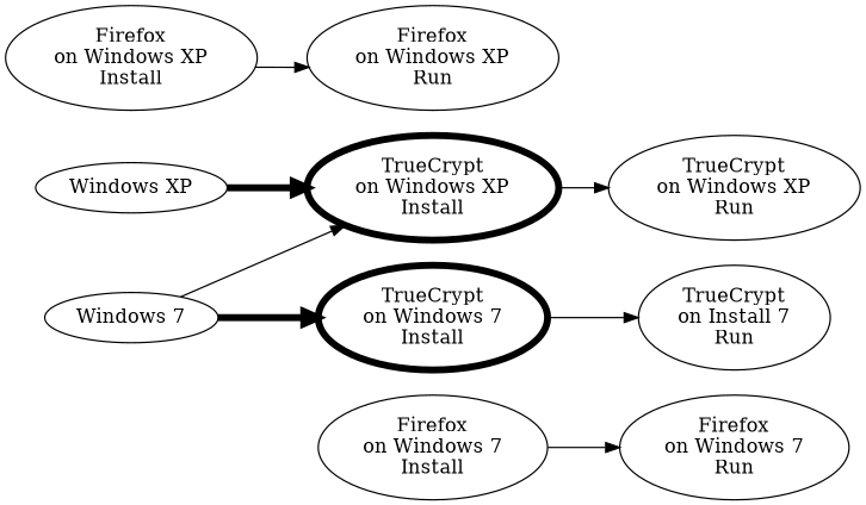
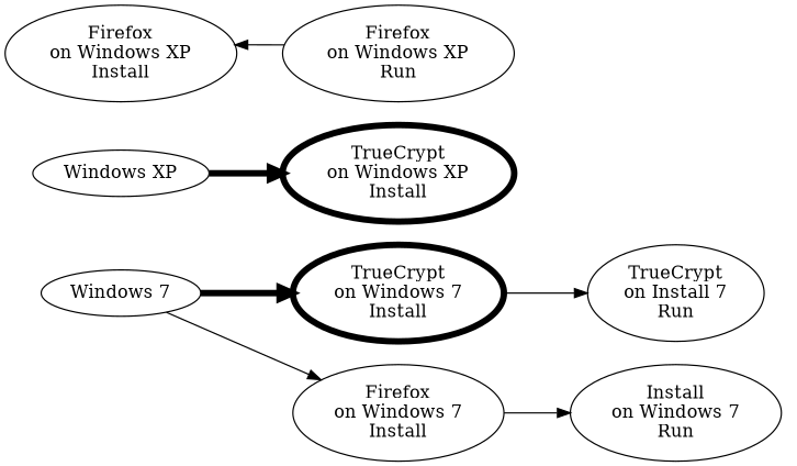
  digraph {
    rankdir=LR
    n1 [label="Windows XP"]
    n2 [label="TrueCrypt\non Windows XP\nInstall" penwidth=5]
-   n3 [label="TrueCrypt\non Windows XP\nRun"]
    n4 [label="Firefox\non Windows XP\nInstall"]
    n5 [label="Firefox\non Windows XP\nRun"]
    n6 [label="Windows 7"]
    n7 [label="TrueCrypt\non Windows 7\nInstall" penwidth=5]
    n8 [label="Firefox\non Windows 7\nInstall"]
    n9 [label="TrueCrypt\non Install 7\nRun"]
-   n10 [label="Firefox\non Windows 7\nRun"]
+   n10 [label="Install\non Windows 7\nRun"]
    n1 -> n2 [penwidth=5]
-   n2 -> n3
-   n4 -> n5
+   n5 -> n4
    n6 -> n7 [penwidth=5]
-   n6 -> n2
+   n6 -> n8
    n7 -> n9
    n8 -> n10
  }
